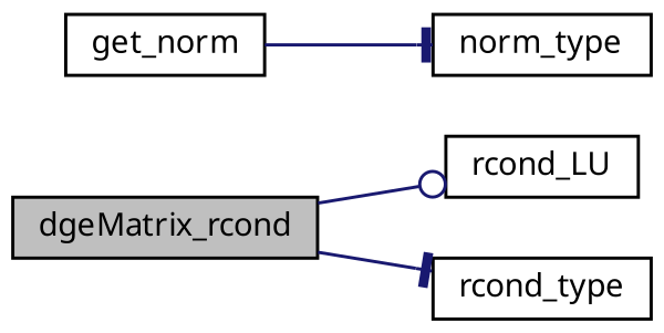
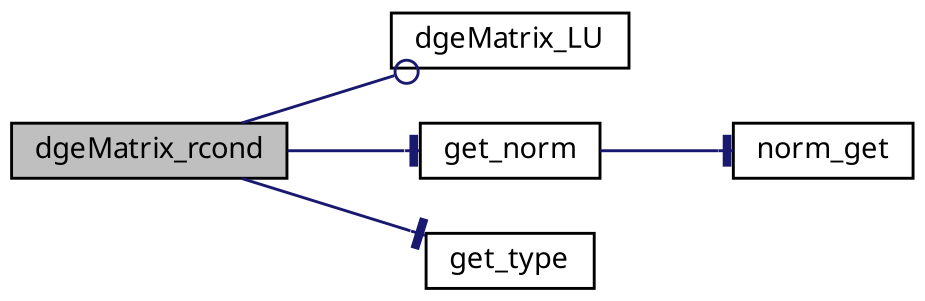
  digraph {
    rankdir=LR
    node [color=black fillcolor=white fontname="FreeSans.ttf" fontsize=10 shape=record style=filled]
    edge [arrowhead=tee color=midnightblue fontname="FreeSans.ttf" fontsize=10 labelfontname="FreeSans.ttf" labelfontsize=10 style=solid]
    n1 [fillcolor=grey75 fontcolor=black height=0.2 label=dgeMatrix_rcond width=0.4]
-   n2 [height=0.2 label=rcond_LU width=0.4]
+   n2 [height=0.2 label=dgeMatrix_LU width=0.4]
    n3 [height=0.2 label=get_norm width=0.4]
-   n4 [height=0.2 label=rcond_type width=0.4]
-   n5 [height=0.2 label=norm_type width=0.4]
+   n4 [height=0.2 label=get_type width=0.4]
+   n5 [height=0.2 label=norm_get width=0.4]
    n1 -> n2 [arrowhead=odot]
+   n1 -> n3
    n1 -> n4
    n3 -> n5
  }
